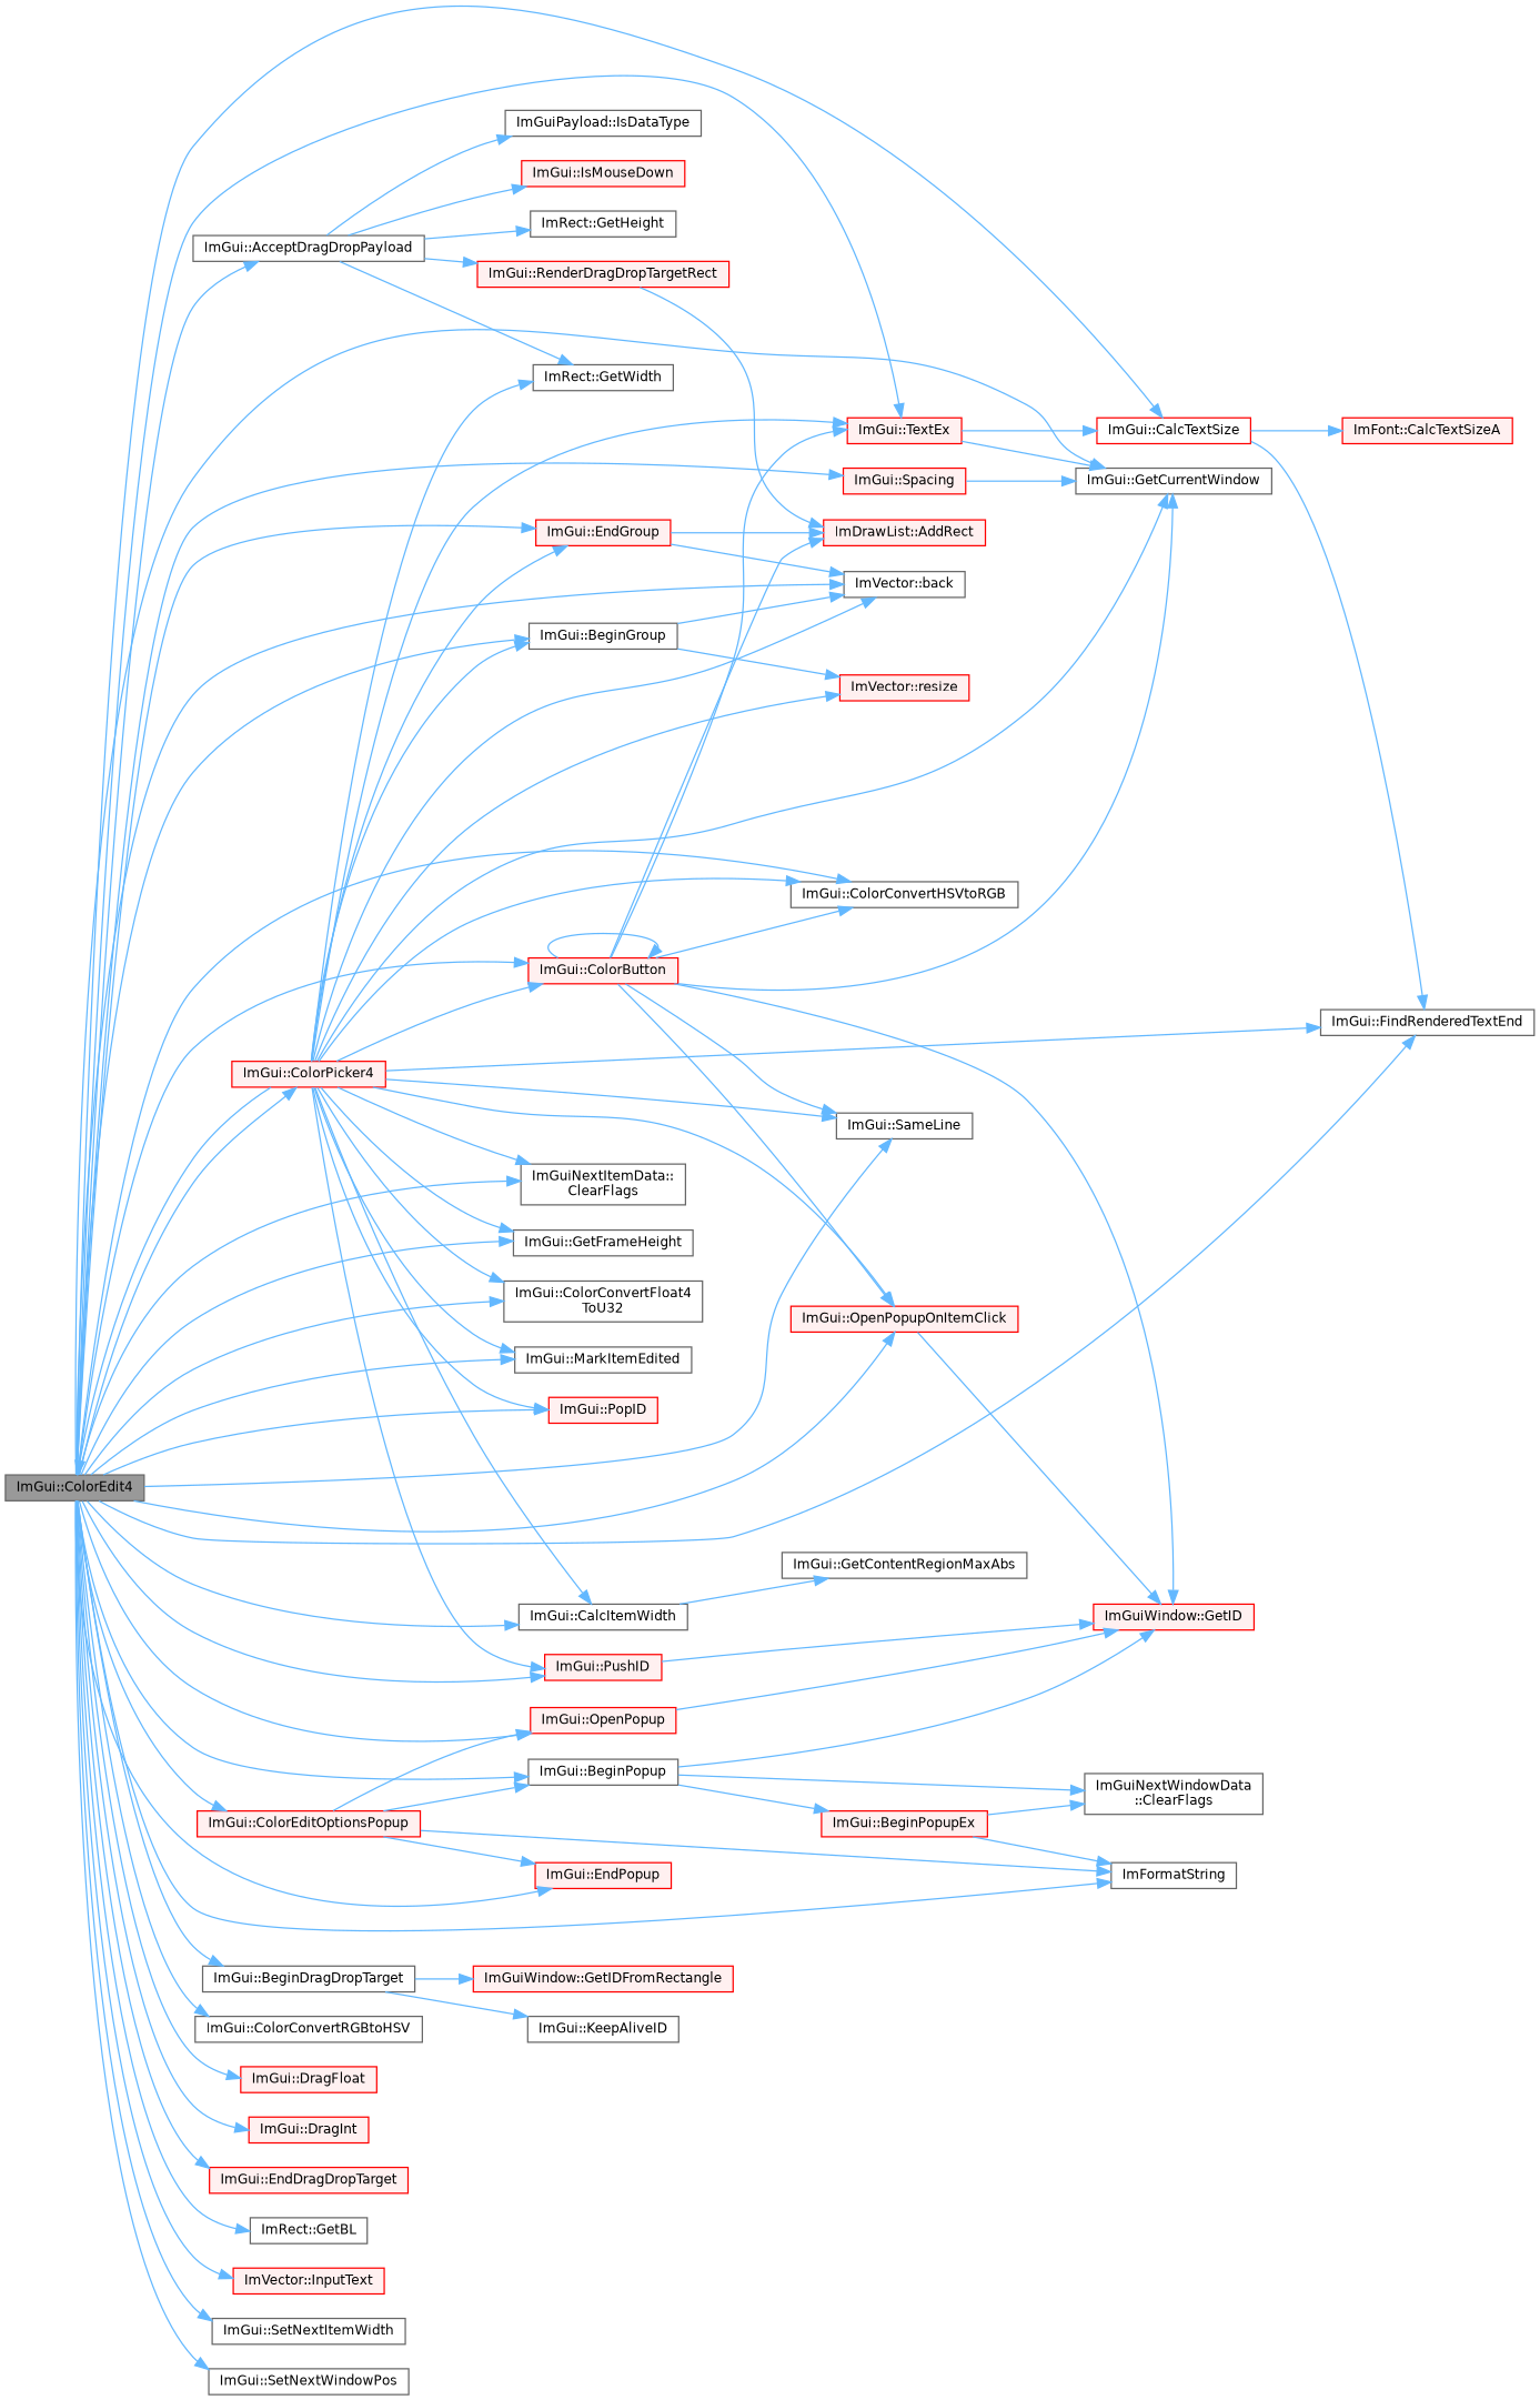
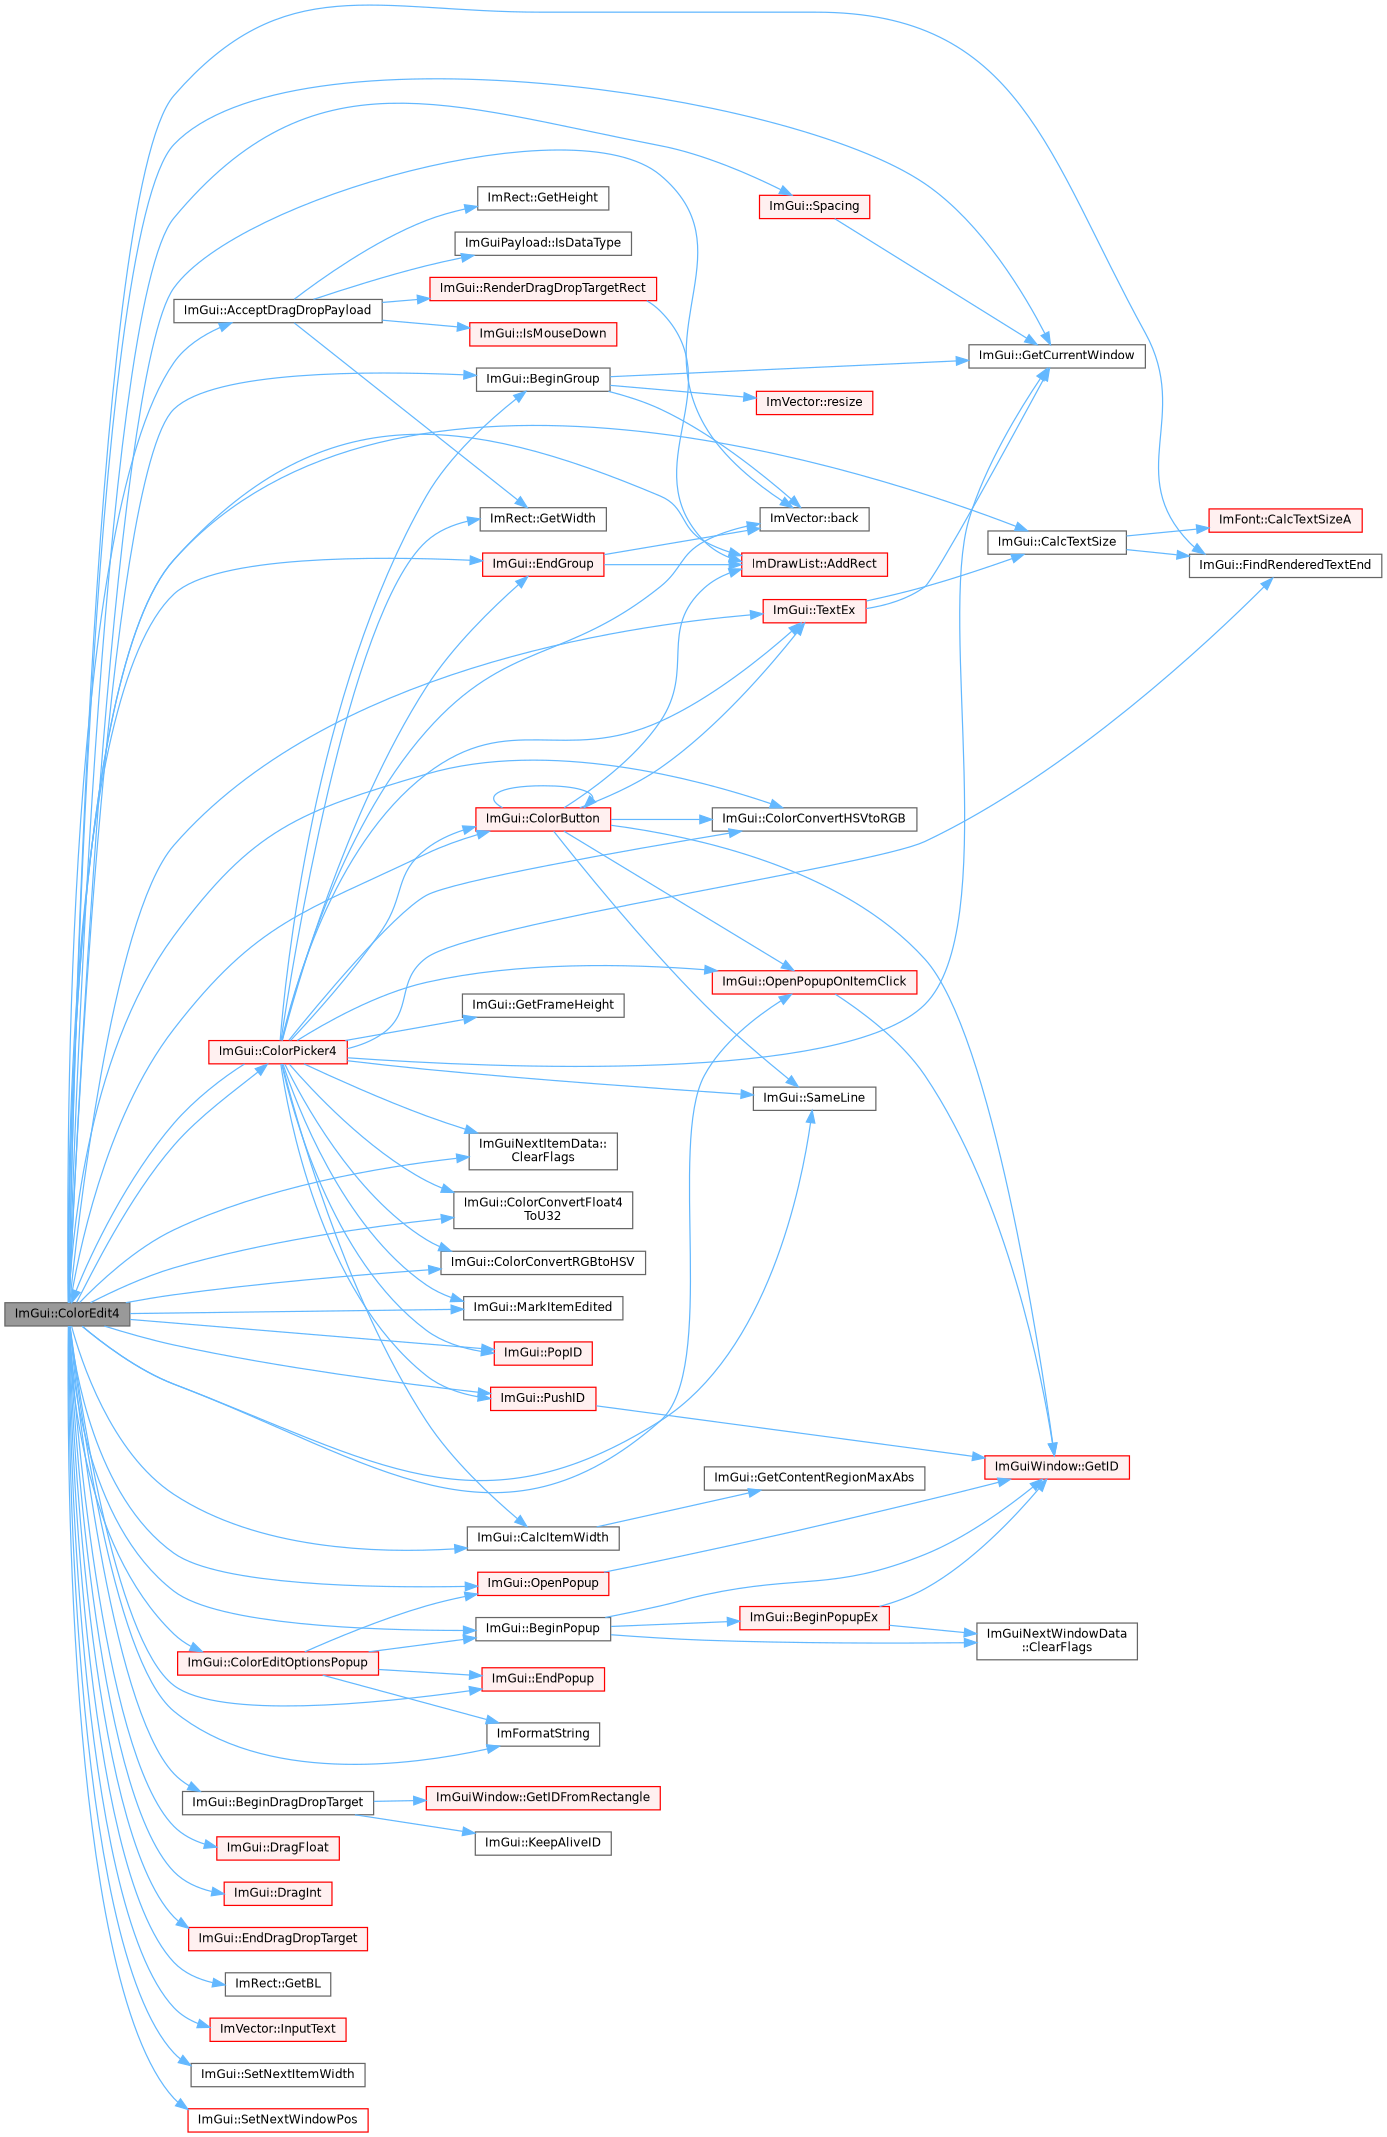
  digraph {
    rankdir=LR
    node [color=grey40 fillcolor=white fontname=Helvetica fontsize=10 shape=box style=filled]
    edge [color=steelblue1 fontname=Helvetica fontsize=10 labelfontname=Helvetica labelfontsize=10 style=solid]
    n1 [color=gray40 fillcolor=grey60 fontcolor=black height=0.2 label="ImGui::ColorEdit4" width=0.4]
    n2 [height=0.2 label="ImGui::AcceptDragDropPayload" width=0.4]
    n3 [height=0.2 label="ImVector::back" width=0.4]
    n4 [height=0.2 label="ImGui::BeginDragDropTarget" width=0.4]
    n5 [height=0.2 label="ImGui::BeginGroup" width=0.4]
    n6 [height=0.2 label="ImGui::BeginPopup" width=0.4]
    n7 [color=red fillcolor="#FFF0F0" height=0.2 label="ImGui::EndPopup" width=0.4]
    n8 [height=0.2 label=ImFormatString width=0.4]
    n9 [height=0.2 label="ImGui::CalcItemWidth" width=0.4]
-   n10 [color=red height=0.2 label="ImGui::CalcTextSize" width=0.4]
+   n10 [height=0.2 label="ImGui::CalcTextSize" width=0.4]
    n11 [height=0.2 label="ImGui::FindRenderedTextEnd" width=0.4]
    n12 [height=0.2 label="ImGuiNextItemData::\lClearFlags" width=0.4]
    n13 [color=red fillcolor="#FFF0F0" height=0.2 label="ImGui::ColorButton" width=0.4]
    n14 [height=0.2 label="ImGui::ColorConvertHSVtoRGB" width=0.4]
    n15 [height=0.2 label="ImGui::GetCurrentWindow" width=0.4]
    n16 [height=0.2 label="ImGui::GetFrameHeight" width=0.4]
    n17 [height=0.2 label="ImGui::SameLine" width=0.4]
    n18 [color=red fillcolor="#FFF0F0" height=0.2 label="ImGui::TextEx" width=0.4]
    n19 [height=0.2 label="ImGui::ColorConvertFloat4\lToU32" width=0.4]
    n20 [height=0.2 label="ImGui::ColorConvertRGBtoHSV" width=0.4]
    n21 [color=red fillcolor="#FFF0F0" height=0.2 label="ImGui::ColorEditOptionsPopup" width=0.4]
    n22 [color=red fillcolor="#FFF0F0" height=0.2 label="ImGui::OpenPopup" width=0.4]
    n23 [color=red fillcolor="#FFF0F0" height=0.2 label="ImGui::ColorPicker4" width=0.4]
    n24 [color=red fillcolor="#FFF0F0" height=0.2 label="ImGui::EndGroup" width=0.4]
    n25 [height=0.2 label="ImGui::MarkItemEdited" width=0.4]
    n26 [color=red fillcolor="#FFF0F0" height=0.2 label="ImGui::OpenPopupOnItemClick" width=0.4]
    n27 [color=red fillcolor="#FFF0F0" height=0.2 label="ImGui::PopID" width=0.4]
    n28 [color=red fillcolor="#FFF0F0" height=0.2 label="ImGui::PushID" width=0.4]
    n29 [color=red fillcolor="#FFF0F0" height=0.2 label="ImGui::DragFloat" width=0.4]
    n30 [color=red fillcolor="#FFF0F0" height=0.2 label="ImGui::DragInt" width=0.4]
    n31 [color=red fillcolor="#FFF0F0" height=0.2 label="ImGui::EndDragDropTarget" width=0.4]
    n32 [height=0.2 label="ImRect::GetBL" width=0.4]
    n33 [color=red fillcolor="#FFF0F0" height=0.2 label="ImVector::InputText" width=0.4]
    n34 [height=0.2 label="ImGui::SetNextItemWidth" width=0.4]
-   n35 [height=0.2 label="ImGui::SetNextWindowPos" width=0.4]
+   n35 [color=red height=0.2 label="ImGui::SetNextWindowPos" width=0.4]
    n36 [color=red fillcolor="#FFF0F0" height=0.2 label="ImGui::Spacing" width=0.4]
    n37 [height=0.2 label="ImRect::GetHeight" width=0.4]
    n38 [height=0.2 label="ImRect::GetWidth" width=0.4]
    n39 [height=0.2 label="ImGuiPayload::IsDataType" width=0.4]
    n40 [color=red fillcolor="#FFF0F0" height=0.2 label="ImGui::IsMouseDown" width=0.4]
    n41 [color=red fillcolor="#FFF0F0" height=0.2 label="ImGui::RenderDragDropTargetRect" width=0.4]
    n42 [color=red fillcolor="#FFF0F0" height=0.2 label="ImGuiWindow::GetIDFromRectangle" width=0.4]
    n43 [height=0.2 label="ImGui::KeepAliveID" width=0.4]
    n44 [color=red fillcolor="#FFF0F0" height=0.2 label="ImVector::resize" width=0.4]
    n45 [color=red fillcolor="#FFF0F0" height=0.2 label="ImGui::BeginPopupEx" width=0.4]
    n46 [height=0.2 label="ImGuiNextWindowData\l::ClearFlags" width=0.4]
    n47 [color=red fillcolor="#FFF0F0" height=0.2 label="ImGuiWindow::GetID" width=0.4]
    n48 [height=0.2 label="ImGui::GetContentRegionMaxAbs" width=0.4]
    n49 [color=red fillcolor="#FFF0F0" height=0.2 label="ImFont::CalcTextSizeA" width=0.4]
    n50 [color=red fillcolor="#FFF0F0" height=0.2 label="ImDrawList::AddRect" width=0.4]
    n1 -> n2
    n1 -> n3
    n1 -> n4
    n1 -> n5
    n1 -> n6
    n1 -> n7
    n1 -> n8
    n1 -> n9
    n1 -> n10
    n1 -> n11
    n1 -> n12
    n1 -> n13
    n1 -> n14
    n1 -> n15
-   n1 -> n16
+   n1 -> n50
    n1 -> n17
    n1 -> n18
    n1 -> n19
    n1 -> n20
    n1 -> n21
    n1 -> n22
    n1 -> n23
    n1 -> n24
    n1 -> n25
    n1 -> n26
    n1 -> n27
    n1 -> n28
    n1 -> n29
    n1 -> n30
    n1 -> n31
    n1 -> n32
    n1 -> n33
    n1 -> n34
    n1 -> n35
    n1 -> n36
    n2 -> n37
    n2 -> n38
    n2 -> n39
    n2 -> n40
    n2 -> n41
    n4 -> n42
    n4 -> n43
    n5 -> n3
    n5 -> n44
    n6 -> n45
    n6 -> n46
    n6 -> n47
    n9 -> n48
    n10 -> n11
    n10 -> n49
    n13 -> n13
    n13 -> n14
-   n13 -> n15
+   n5 -> n15
    n13 -> n17
    n13 -> n18
    n13 -> n26
    n13 -> n47
    n13 -> n50
    n18 -> n10
    n18 -> n15
    n21 -> n6
    n21 -> n7
    n21 -> n8
    n21 -> n22
    n22 -> n47
    n23 -> n1
    n23 -> n3
    n23 -> n5
    n23 -> n9
    n23 -> n11
    n23 -> n12
    n23 -> n13
    n23 -> n14
    n23 -> n15
    n23 -> n16
    n23 -> n17
    n23 -> n18
    n23 -> n19
-   n23 -> n44
+   n23 -> n20
    n23 -> n24
    n23 -> n25
    n23 -> n26
    n23 -> n27
    n23 -> n28
    n23 -> n38
    n24 -> n3
    n24 -> n50
    n26 -> n47
    n28 -> n47
    n36 -> n15
    n41 -> n50
-   n45 -> n8
+   n45 -> n47
    n45 -> n46
  }
